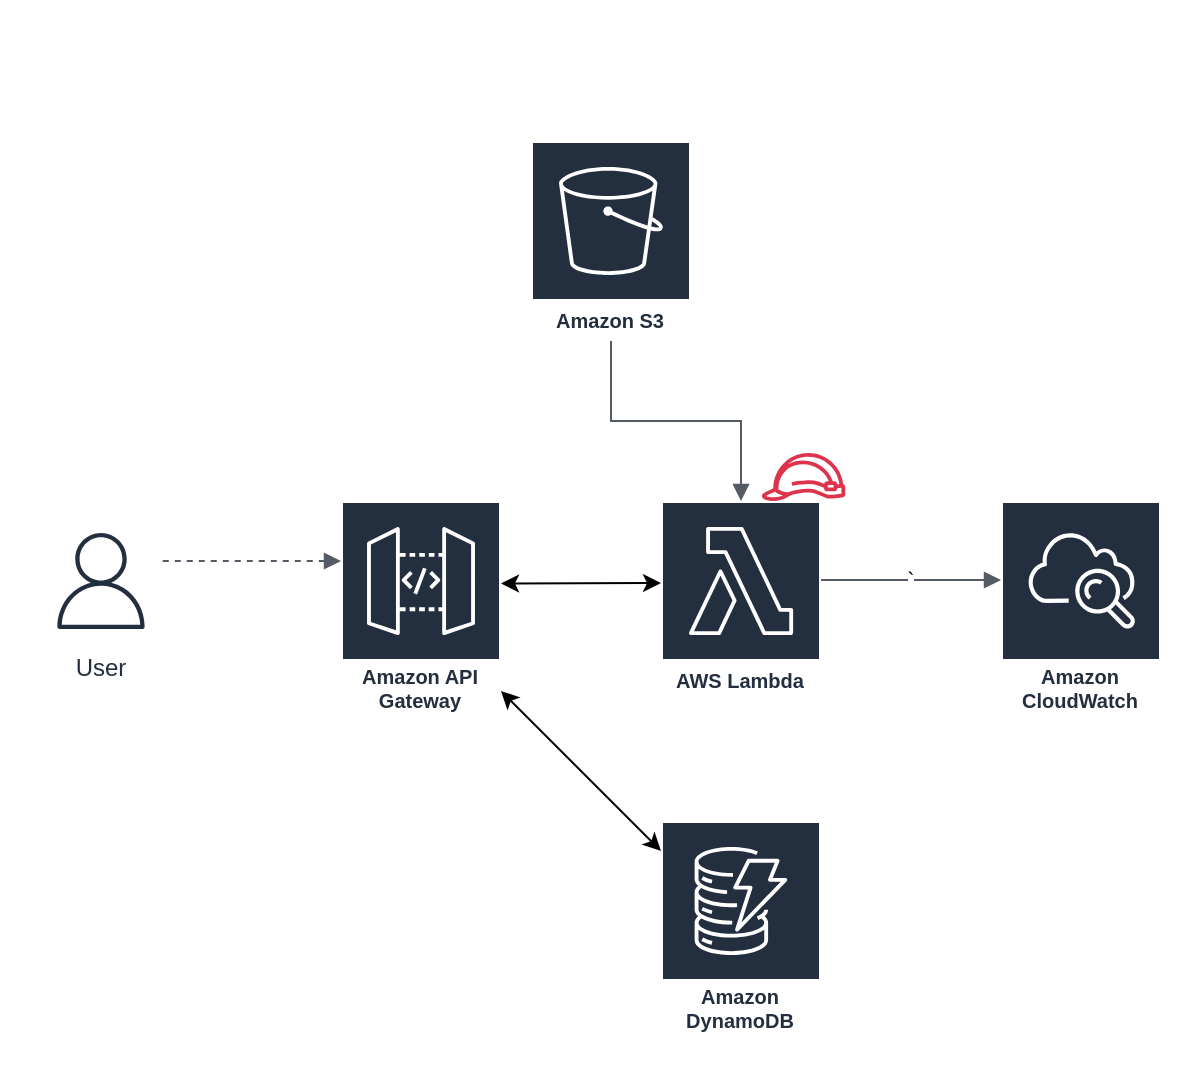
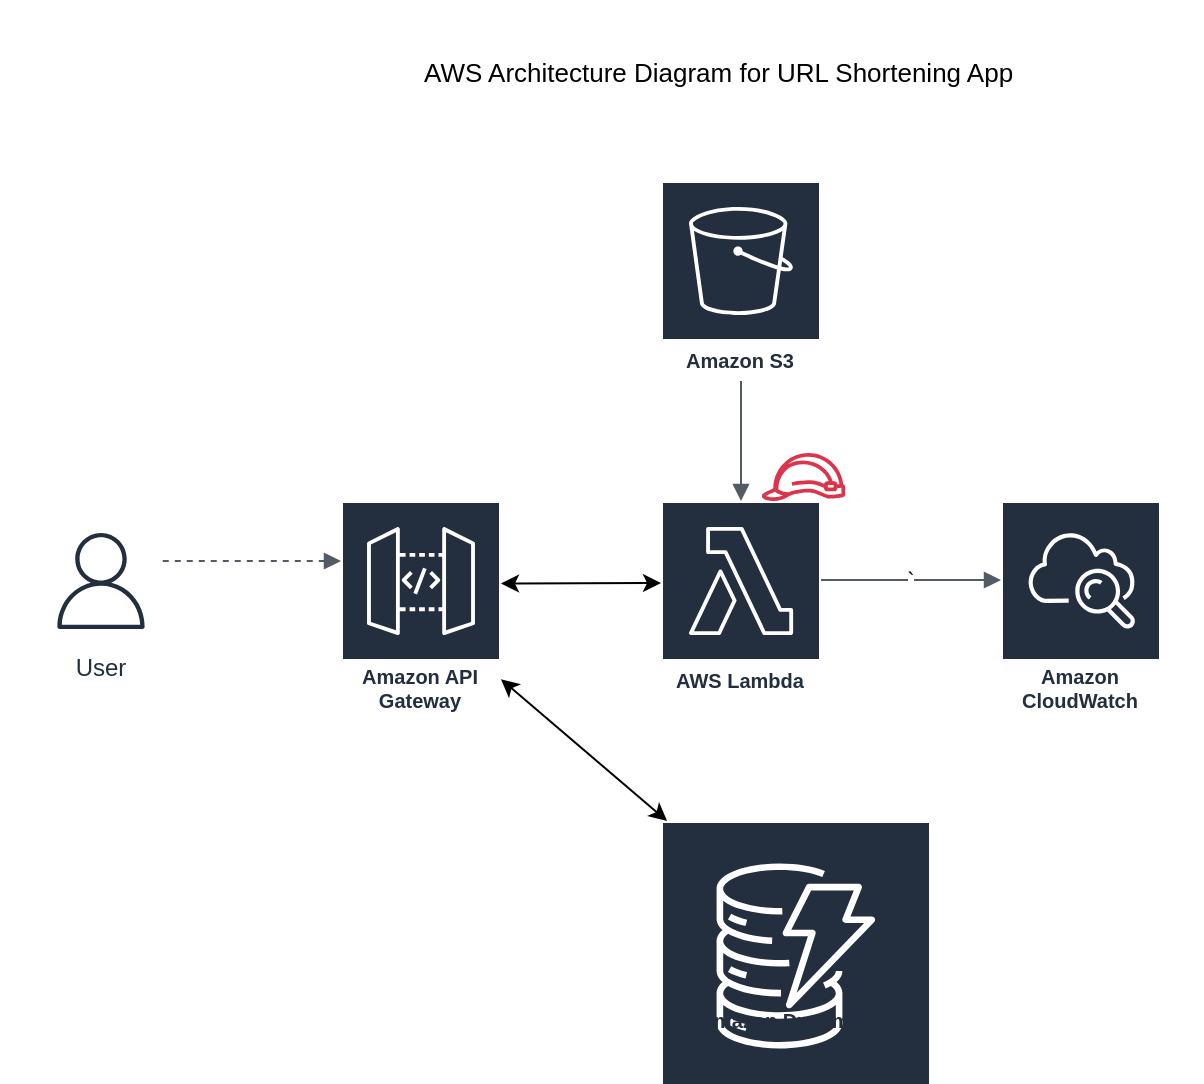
  <mxCell id="0" />
  <mxCell id="1" parent="0" />
  <mxCell id="2" value="" style="edgeStyle=orthogonalEdgeStyle;html=1;endArrow=none;elbow=vertical;startArrow=block;startFill=1;strokeColor=#545B64;rounded=0;dashed=1;" edge="1" parent="1" source="3" target="6"><mxGeometry width="100" relative="1" as="geometry"><mxPoint x="130" y="50" as="sourcePoint" /><mxPoint x="619" y="90" as="targetPoint" /><Array as="points"><mxPoint x="110" y="280" /><mxPoint x="110" y="280" /></Array></mxGeometry></mxCell>
  <mxCell id="3" value="Amazon API Gateway" style="sketch=0;outlineConnect=0;fontColor=#232F3E;gradientColor=none;strokeColor=#ffffff;fillColor=#232F3E;dashed=0;verticalLabelPosition=middle;verticalAlign=bottom;align=center;html=1;whiteSpace=wrap;fontSize=10;fontStyle=1;spacing=3;shape=mxgraph.aws4.productIcon;prIcon=mxgraph.aws4.api_gateway;" vertex="1" parent="1"><mxGeometry x="170" y="250" width="80" height="110" as="geometry" /></mxCell>
- <mxCell id="4" value="Amazon S3" style="sketch=0;outlineConnect=0;fontColor=#232F3E;gradientColor=none;strokeColor=#ffffff;fillColor=#232F3E;dashed=0;verticalLabelPosition=middle;verticalAlign=bottom;align=center;html=1;whiteSpace=wrap;fontSize=10;fontStyle=1;spacing=3;shape=mxgraph.aws4.productIcon;prIcon=mxgraph.aws4.s3;" vertex="1" parent="1"><mxGeometry x="265" y="70" width="80" height="100" as="geometry" /></mxCell>
+ <mxCell id="4" value="Amazon S3" style="sketch=0;outlineConnect=0;fontColor=#232F3E;gradientColor=none;strokeColor=#ffffff;fillColor=#232F3E;dashed=0;verticalLabelPosition=middle;verticalAlign=bottom;align=center;html=1;whiteSpace=wrap;fontSize=10;fontStyle=1;spacing=3;shape=mxgraph.aws4.productIcon;prIcon=mxgraph.aws4.s3;" vertex="1" parent="1"><mxGeometry x="330" y="90" width="80" height="100" as="geometry" /></mxCell>
  <mxCell id="5" value="AWS Lambda" style="sketch=0;outlineConnect=0;fontColor=#232F3E;gradientColor=none;strokeColor=#ffffff;fillColor=#232F3E;dashed=0;verticalLabelPosition=middle;verticalAlign=bottom;align=center;html=1;whiteSpace=wrap;fontSize=10;fontStyle=1;spacing=3;shape=mxgraph.aws4.productIcon;prIcon=mxgraph.aws4.lambda;" vertex="1" parent="1"><mxGeometry x="330" y="250" width="80" height="100" as="geometry" /></mxCell>
  <mxCell id="6" value="User" style="sketch=0;outlineConnect=0;fontColor=#232F3E;gradientColor=none;strokeColor=#232F3E;fillColor=#ffffff;dashed=0;verticalLabelPosition=bottom;verticalAlign=top;align=center;html=1;fontSize=12;fontStyle=0;aspect=fixed;shape=mxgraph.aws4.resourceIcon;resIcon=mxgraph.aws4.user;" vertex="1" parent="1"><mxGeometry x="20" y="260" width="60" height="60" as="geometry" /></mxCell>
- <mxCell id="7" value="Amazon DynamoDB" style="sketch=0;outlineConnect=0;fontColor=#232F3E;gradientColor=none;strokeColor=#ffffff;fillColor=#232F3E;dashed=0;verticalLabelPosition=middle;verticalAlign=bottom;align=center;html=1;whiteSpace=wrap;fontSize=10;fontStyle=1;spacing=3;shape=mxgraph.aws4.productIcon;prIcon=mxgraph.aws4.dynamodb;" vertex="1" parent="1"><mxGeometry x="330" y="410" width="80" height="110" as="geometry" /></mxCell>
+ <mxCell id="7" value="Amazon DynamoDB" style="sketch=0;outlineConnect=0;fontColor=#232F3E;gradientColor=none;strokeColor=#ffffff;fillColor=#232F3E;dashed=0;verticalLabelPosition=middle;verticalAlign=bottom;align=center;html=1;whiteSpace=wrap;fontSize=10;fontStyle=1;spacing=3;shape=mxgraph.aws4.productIcon;prIcon=mxgraph.aws4.dynamodb;" vertex="1" parent="1"><mxGeometry x="330" y="410" width="135" height="110" as="geometry" /></mxCell>
  <mxCell id="8" value="" style="edgeStyle=orthogonalEdgeStyle;html=1;endArrow=none;elbow=vertical;startArrow=block;startFill=1;strokeColor=#545B64;rounded=0;" edge="1" parent="1" source="5" target="4"><mxGeometry width="100" relative="1" as="geometry"><mxPoint x="460" y="210" as="sourcePoint" /><mxPoint x="370" y="210" as="targetPoint" /><Array as="points" /></mxGeometry></mxCell>
  <mxCell id="9" value="" style="html=1;labelBackgroundColor=#ffffff;startArrow=classic;startFill=1;startSize=6;endArrow=classic;endFill=1;endSize=6;jettySize=auto;orthogonalLoop=1;strokeWidth=1;fontSize=14;" edge="1" parent="1" source="7" target="3"><mxGeometry width="60" height="60" relative="1" as="geometry"><mxPoint x="370" y="400" as="sourcePoint" /><mxPoint x="540" y="300" as="targetPoint" /></mxGeometry></mxCell>
  <mxCell id="10" value="Amazon CloudWatch" style="sketch=0;outlineConnect=0;fontColor=#232F3E;gradientColor=none;strokeColor=#ffffff;fillColor=#232F3E;dashed=0;verticalLabelPosition=middle;verticalAlign=bottom;align=center;html=1;whiteSpace=wrap;fontSize=10;fontStyle=1;spacing=3;shape=mxgraph.aws4.productIcon;prIcon=mxgraph.aws4.cloudwatch;" vertex="1" parent="1"><mxGeometry x="500" y="250" width="80" height="110" as="geometry" /></mxCell>
  <mxCell id="11" value="`" style="edgeStyle=orthogonalEdgeStyle;html=1;endArrow=none;elbow=vertical;startArrow=block;startFill=1;strokeColor=#545B64;rounded=0;" edge="1" parent="1"><mxGeometry width="100" relative="1" as="geometry"><mxPoint x="500" y="289.5" as="sourcePoint" /><mxPoint x="410" y="289.5" as="targetPoint" /><Array as="points"><mxPoint x="440" y="289.5" /><mxPoint x="440" y="289.5" /></Array></mxGeometry></mxCell>
  <mxCell id="12" value="" style="endArrow=classic;startArrow=classic;html=1;" edge="1" parent="1"><mxGeometry width="50" height="50" relative="1" as="geometry"><mxPoint x="250" y="291.25" as="sourcePoint" /><mxPoint x="330" y="291" as="targetPoint" /></mxGeometry></mxCell>
  <mxCell id="13" value="" style="sketch=0;outlineConnect=0;fontColor=#232F3E;gradientColor=none;fillColor=#DD344C;strokeColor=none;dashed=0;verticalLabelPosition=bottom;verticalAlign=top;align=center;html=1;fontSize=12;fontStyle=0;aspect=fixed;pointerEvents=1;shape=mxgraph.aws4.role;" vertex="1" parent="1"><mxGeometry x="380" y="226" width="42.54" height="24" as="geometry" /></mxCell>
+ <mxCell id="14" value="&lt;span style=&quot;color: rgb(0, 0, 0); font-size: 13px; font-weight: 400;&quot;&gt;AWS Architecture Diagram for URL Shortening App&lt;/span&gt;" style="text;html=1;align=left;verticalAlign=middle;resizable=0;points=[];autosize=1;strokeColor=none;fillColor=none;fontSize=16;fontColor=#0070F2;fontFamily=Helvetica;fontStyle=1" vertex="1" parent="1"><mxGeometry x="210" y="20" width="320" height="30" as="geometry" /></mxCell>
